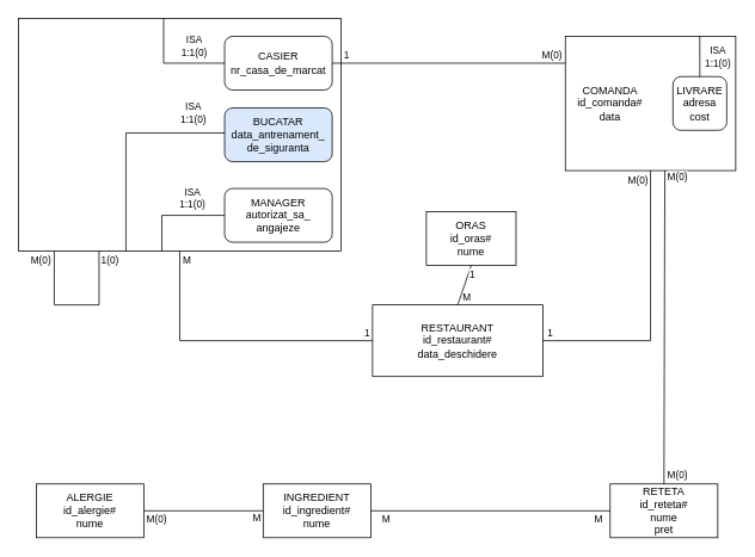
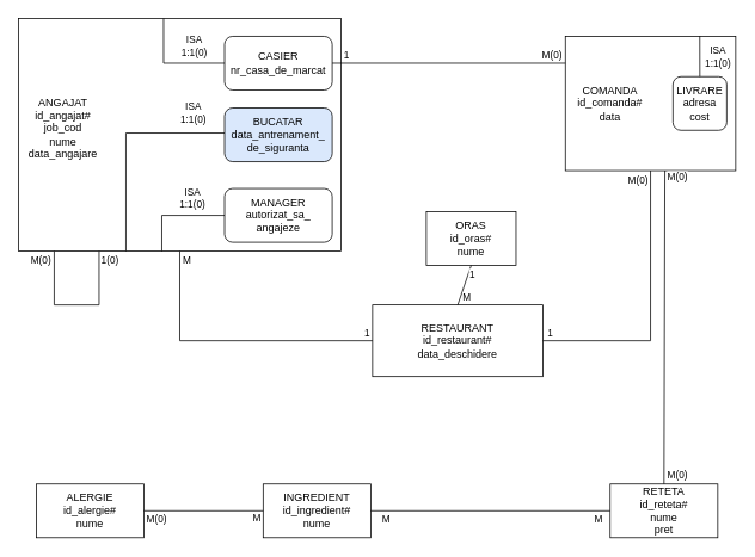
  <mxCell id="0" />
  <mxCell id="1" parent="0" />
  <mxCell id="2" value="" style="rounded=0;whiteSpace=wrap;html=1;" parent="1" vertex="1"><mxGeometry x="20" y="20" width="360" height="260" as="geometry" /></mxCell>
  <mxCell id="3" value="&lt;div&gt;CASIER&lt;/div&gt;&lt;div&gt;nr_casa_de_marcat&lt;br&gt;&lt;/div&gt;" style="rounded=1;whiteSpace=wrap;html=1;" parent="1" vertex="1"><mxGeometry x="250" y="40" width="120" height="60" as="geometry" /></mxCell>
  <mxCell id="4" value="&lt;div&gt;BUCATAR&lt;/div&gt;&lt;div&gt;data_antrenament_&lt;/div&gt;&lt;div&gt;de_siguranta&lt;br&gt;&lt;/div&gt;" style="rounded=1;whiteSpace=wrap;html=1;fillColor=#dae8fc;" parent="1" vertex="1"><mxGeometry x="250" y="120" width="120" height="60" as="geometry" /></mxCell>
  <mxCell id="5" value="&lt;div&gt;MANAGER&lt;/div&gt;&lt;div&gt;autorizat_sa_&lt;/div&gt;&lt;div&gt;angajeze&lt;br&gt;&lt;/div&gt;" style="rounded=1;whiteSpace=wrap;html=1;" parent="1" vertex="1"><mxGeometry x="250" y="210" width="120" height="60" as="geometry" /></mxCell>
+ <mxCell id="6" value="&lt;div&gt;ANGAJAT&lt;/div&gt;&lt;div&gt;id_angajat#&lt;/div&gt;&lt;div&gt;job_cod&lt;/div&gt;&lt;div&gt;nume&lt;/div&gt;&lt;div&gt;data_angajare&lt;/div&gt;&lt;div&gt;&lt;br&gt;&lt;/div&gt;" style="text;html=1;strokeColor=none;fillColor=none;align=center;verticalAlign=middle;whiteSpace=wrap;rounded=0;" parent="1" vertex="1"><mxGeometry x="40" y="40" width="60" height="220" as="geometry" /></mxCell>
  <mxCell id="7" value="" style="endArrow=none;html=1;rounded=0;exitX=0;exitY=0.5;exitDx=0;exitDy=0;" parent="1" source="3" edge="1"><mxGeometry width="50" height="50" relative="1" as="geometry"><mxPoint x="380" y="350" as="sourcePoint" /><mxPoint x="182" y="20" as="targetPoint" /><Array as="points"><mxPoint x="182" y="70" /></Array></mxGeometry></mxCell>
  <mxCell id="8" value="&lt;div&gt;ISA&lt;/div&gt;&lt;div&gt;1:1(0)&lt;/div&gt;" style="edgeLabel;html=1;align=center;verticalAlign=middle;resizable=0;points=[];" parent="7" vertex="1" connectable="0"><mxGeometry x="-0.118" y="-2" relative="1" as="geometry"><mxPoint x="17" y="-18" as="offset" /></mxGeometry></mxCell>
  <mxCell id="9" value="" style="endArrow=none;html=1;rounded=0;" parent="1" edge="1"><mxGeometry width="50" height="50" relative="1" as="geometry"><mxPoint x="250" y="148" as="sourcePoint" /><mxPoint x="140" y="280" as="targetPoint" /><Array as="points"><mxPoint x="140" y="148" /></Array></mxGeometry></mxCell>
  <mxCell id="10" value="&lt;div&gt;ISA&lt;/div&gt;&lt;div&gt;1:1(0)&lt;/div&gt;" style="edgeLabel;html=1;align=center;verticalAlign=middle;resizable=0;points=[];" parent="9" vertex="1" connectable="0"><mxGeometry x="-0.118" y="-2" relative="1" as="geometry"><mxPoint x="71" y="-21" as="offset" /></mxGeometry></mxCell>
  <mxCell id="11" value="" style="endArrow=none;html=1;rounded=0;exitX=0;exitY=0.5;exitDx=0;exitDy=0;" parent="1" source="5" edge="1"><mxGeometry width="50" height="50" relative="1" as="geometry"><mxPoint x="250" y="238" as="sourcePoint" /><mxPoint x="180" y="280" as="targetPoint" /><Array as="points"><mxPoint x="180" y="240" /></Array></mxGeometry></mxCell>
  <mxCell id="12" value="&lt;div&gt;ISA&lt;/div&gt;&lt;div&gt;1:1(0)&lt;/div&gt;" style="edgeLabel;html=1;align=center;verticalAlign=middle;resizable=0;points=[];" parent="11" vertex="1" connectable="0"><mxGeometry x="-0.118" y="-2" relative="1" as="geometry"><mxPoint x="12" y="-18" as="offset" /></mxGeometry></mxCell>
  <mxCell id="13" value="&lt;div&gt;RESTAURANT&lt;/div&gt;&lt;div&gt;id_restaurant#&lt;/div&gt;&lt;div&gt;data_deschidere&lt;br&gt;&lt;/div&gt;" style="rounded=0;whiteSpace=wrap;html=1;" parent="1" vertex="1"><mxGeometry x="415" y="340" width="190" height="80" as="geometry" /></mxCell>
  <mxCell id="14" value="" style="rounded=0;whiteSpace=wrap;html=1;" parent="1" vertex="1"><mxGeometry x="630" y="40" width="190" height="150" as="geometry" /></mxCell>
  <mxCell id="15" value="" style="endArrow=none;html=1;rounded=0;entryX=1;entryY=0.5;entryDx=0;entryDy=0;" parent="1" target="3" edge="1"><mxGeometry width="50" height="50" relative="1" as="geometry"><mxPoint x="630" y="70" as="sourcePoint" /><mxPoint x="370" y="80" as="targetPoint" /></mxGeometry></mxCell>
  <mxCell id="16" value="M(0)" style="edgeLabel;html=1;align=center;verticalAlign=middle;resizable=0;points=[];" parent="15" vertex="1" connectable="0"><mxGeometry x="0.784" y="-1" relative="1" as="geometry"><mxPoint x="216" y="-9" as="offset" /></mxGeometry></mxCell>
  <mxCell id="17" value="1" style="edgeLabel;html=1;align=center;verticalAlign=middle;resizable=0;points=[];" parent="15" vertex="1" connectable="0"><mxGeometry x="-0.776" y="-2" relative="1" as="geometry"><mxPoint x="-216" y="-8" as="offset" /></mxGeometry></mxCell>
  <mxCell id="18" value="" style="endArrow=none;html=1;rounded=0;entryX=0.5;entryY=1;entryDx=0;entryDy=0;exitX=1;exitY=0.5;exitDx=0;exitDy=0;" parent="1" edge="1"><mxGeometry width="50" height="50" relative="1" as="geometry"><mxPoint x="605" y="380" as="sourcePoint" /><mxPoint x="725" y="190" as="targetPoint" /><Array as="points"><mxPoint x="725" y="380" /></Array></mxGeometry></mxCell>
  <mxCell id="19" value="1" style="edgeLabel;html=1;align=center;verticalAlign=middle;resizable=0;points=[];" parent="18" vertex="1" connectable="0"><mxGeometry x="0.64" relative="1" as="geometry"><mxPoint x="-113" y="124" as="offset" /></mxGeometry></mxCell>
  <mxCell id="20" value="M(0)" style="edgeLabel;html=1;align=center;verticalAlign=middle;resizable=0;points=[];" parent="18" vertex="1" connectable="0"><mxGeometry x="-0.76" y="-1" relative="1" as="geometry"><mxPoint x="68" y="-181" as="offset" /></mxGeometry></mxCell>
  <mxCell id="21" value="&lt;div&gt;RETETA&lt;/div&gt;&lt;div&gt;id_reteta#&lt;/div&gt;&lt;div&gt;nume&lt;/div&gt;&lt;div&gt;pret&lt;br&gt;&lt;/div&gt;" style="rounded=0;whiteSpace=wrap;html=1;" parent="1" vertex="1"><mxGeometry x="680" y="540" width="120" height="60" as="geometry" /></mxCell>
  <mxCell id="22" value="&lt;div&gt;ORAS&lt;/div&gt;&lt;div&gt;id_oras#&lt;/div&gt;&lt;div&gt;nume&lt;br&gt;&lt;/div&gt;" style="rounded=0;whiteSpace=wrap;html=1;" parent="1" vertex="1"><mxGeometry x="475" y="236" width="100" height="60" as="geometry" /></mxCell>
  <mxCell id="23" value="" style="endArrow=none;html=1;rounded=0;entryX=0.5;entryY=1;entryDx=0;entryDy=0;exitX=0.5;exitY=0;exitDx=0;exitDy=0;" parent="1" source="13" target="22" edge="1"><mxGeometry width="50" height="50" relative="1" as="geometry"><mxPoint x="390" y="410" as="sourcePoint" /><mxPoint x="440" y="360" as="targetPoint" /></mxGeometry></mxCell>
  <mxCell id="24" value="1" style="edgeLabel;html=1;align=center;verticalAlign=middle;resizable=0;points=[];" parent="23" vertex="1" connectable="0"><mxGeometry x="0.4" y="-1" relative="1" as="geometry"><mxPoint x="4" y="-4" as="offset" /></mxGeometry></mxCell>
  <mxCell id="25" value="M" style="edgeLabel;html=1;align=center;verticalAlign=middle;resizable=0;points=[];" parent="23" vertex="1" connectable="0"><mxGeometry x="-0.52" y="-1" relative="1" as="geometry"><mxPoint x="5" y="2" as="offset" /></mxGeometry></mxCell>
  <mxCell id="26" value="&lt;div&gt;INGREDIENT&lt;/div&gt;&lt;div&gt;id_ingredient#&lt;/div&gt;&lt;div&gt;nume&lt;br&gt;&lt;/div&gt;" style="rounded=0;whiteSpace=wrap;html=1;" parent="1" vertex="1"><mxGeometry x="293" y="540" width="120" height="60" as="geometry" /></mxCell>
  <mxCell id="27" value="" style="endArrow=none;html=1;rounded=0;entryX=0;entryY=0.5;entryDx=0;entryDy=0;exitX=1;exitY=0.5;exitDx=0;exitDy=0;" parent="1" source="26" target="21" edge="1"><mxGeometry width="50" height="50" relative="1" as="geometry"><mxPoint x="390" y="430" as="sourcePoint" /><mxPoint x="440" y="380" as="targetPoint" /></mxGeometry></mxCell>
  <mxCell id="28" value="M" style="edgeLabel;html=1;align=center;verticalAlign=middle;resizable=0;points=[];" parent="27" vertex="1" connectable="0"><mxGeometry x="-0.864" y="-3" relative="1" as="geometry"><mxPoint x="-2" y="5" as="offset" /></mxGeometry></mxCell>
  <mxCell id="29" value="M" style="edgeLabel;html=1;align=center;verticalAlign=middle;resizable=0;points=[];" parent="27" vertex="1" connectable="0"><mxGeometry x="0.893" y="2" relative="1" as="geometry"><mxPoint y="11" as="offset" /></mxGeometry></mxCell>
  <mxCell id="30" value="" style="endArrow=none;html=1;rounded=0;entryX=0.5;entryY=1;entryDx=0;entryDy=0;exitX=0;exitY=0.5;exitDx=0;exitDy=0;" parent="1" edge="1"><mxGeometry width="50" height="50" relative="1" as="geometry"><mxPoint x="415" y="380" as="sourcePoint" /><mxPoint x="200" y="280" as="targetPoint" /><Array as="points"><mxPoint x="200" y="380" /></Array></mxGeometry></mxCell>
  <mxCell id="31" value="1" style="edgeLabel;html=1;align=center;verticalAlign=middle;resizable=0;points=[];" parent="30" vertex="1" connectable="0"><mxGeometry x="-0.886" y="3" relative="1" as="geometry"><mxPoint x="11" y="-13" as="offset" /></mxGeometry></mxCell>
  <mxCell id="32" value="M" style="edgeLabel;html=1;align=center;verticalAlign=middle;resizable=0;points=[];" parent="30" vertex="1" connectable="0"><mxGeometry x="0.886" y="-2" relative="1" as="geometry"><mxPoint x="5" y="-9" as="offset" /></mxGeometry></mxCell>
  <mxCell id="33" value="" style="endArrow=none;html=1;rounded=0;entryX=0.25;entryY=1;entryDx=0;entryDy=0;" parent="1" target="2" edge="1"><mxGeometry width="50" height="50" relative="1" as="geometry"><mxPoint x="60" y="280" as="sourcePoint" /><mxPoint x="110" y="290" as="targetPoint" /><Array as="points"><mxPoint x="60" y="340" /><mxPoint x="110" y="340" /></Array></mxGeometry></mxCell>
  <mxCell id="34" value="1(0)" style="edgeLabel;html=1;align=center;verticalAlign=middle;resizable=0;points=[];" parent="33" vertex="1" connectable="0"><mxGeometry x="0.8" relative="1" as="geometry"><mxPoint x="12" y="-7" as="offset" /></mxGeometry></mxCell>
  <mxCell id="35" value="M(0)" style="edgeLabel;html=1;align=center;verticalAlign=middle;resizable=0;points=[];" parent="33" vertex="1" connectable="0"><mxGeometry x="-0.871" y="-2" relative="1" as="geometry"><mxPoint x="-14" y="-1" as="offset" /></mxGeometry></mxCell>
  <mxCell id="36" value="&lt;div&gt;ALERGIE&lt;/div&gt;&lt;div&gt;id_alergie#&lt;/div&gt;&lt;div&gt;nume&lt;br&gt;&lt;/div&gt;" style="rounded=0;whiteSpace=wrap;html=1;" parent="1" vertex="1"><mxGeometry x="40" y="540" width="120" height="60" as="geometry" /></mxCell>
  <mxCell id="37" value="" style="endArrow=none;html=1;rounded=0;entryX=1;entryY=0.5;entryDx=0;entryDy=0;exitX=0;exitY=0.5;exitDx=0;exitDy=0;" parent="1" source="26" target="36" edge="1"><mxGeometry width="50" height="50" relative="1" as="geometry"><mxPoint x="221" y="600" as="sourcePoint" /><mxPoint x="221" y="700" as="targetPoint" /></mxGeometry></mxCell>
  <mxCell id="38" value="M" style="edgeLabel;html=1;align=center;verticalAlign=middle;resizable=0;points=[];" parent="37" vertex="1" connectable="0"><mxGeometry x="-0.76" y="-1" relative="1" as="geometry"><mxPoint x="8" y="8" as="offset" /></mxGeometry></mxCell>
  <mxCell id="39" value="M(0)" style="edgeLabel;html=1;align=center;verticalAlign=middle;resizable=0;points=[];" parent="37" vertex="1" connectable="0"><mxGeometry x="0.68" y="-1" relative="1" as="geometry"><mxPoint x="-8" y="9" as="offset" /></mxGeometry></mxCell>
  <mxCell id="40" value="" style="endArrow=none;html=1;rounded=0;exitX=0.5;exitY=0;exitDx=0;exitDy=0;" edge="1" parent="1" source="21"><mxGeometry width="50" height="50" relative="1" as="geometry"><mxPoint x="741" y="430" as="sourcePoint" /><mxPoint x="741" y="190" as="targetPoint" /></mxGeometry></mxCell>
  <mxCell id="41" value="M(0)" style="edgeLabel;html=1;align=center;verticalAlign=middle;resizable=0;points=[];" vertex="1" connectable="0" parent="40"><mxGeometry x="-0.113" y="2" relative="1" as="geometry"><mxPoint x="16" y="-188" as="offset" /></mxGeometry></mxCell>
  <mxCell id="42" value="M(0)" style="edgeLabel;html=1;align=center;verticalAlign=middle;resizable=0;points=[];" vertex="1" connectable="0" parent="40"><mxGeometry x="-0.908" y="-2" relative="1" as="geometry"><mxPoint x="12" y="5" as="offset" /></mxGeometry></mxCell>
  <mxCell id="43" value="&lt;div style=&quot;border-color: var(--border-color);&quot;&gt;COMANDA&lt;/div&gt;&lt;div style=&quot;border-color: var(--border-color);&quot;&gt;id_comanda#&lt;/div&gt;&lt;div style=&quot;border-color: var(--border-color);&quot;&gt;data&lt;/div&gt;" style="text;html=1;strokeColor=none;fillColor=none;align=center;verticalAlign=middle;whiteSpace=wrap;rounded=0;" vertex="1" parent="1"><mxGeometry x="650" y="100" width="60" height="30" as="geometry" /></mxCell>
  <mxCell id="44" value="&lt;div&gt;LIVRARE&lt;/div&gt;&lt;div&gt;adresa&lt;br&gt;&lt;/div&gt;&lt;div&gt;cost&lt;/div&gt;" style="rounded=1;whiteSpace=wrap;html=1;" vertex="1" parent="1"><mxGeometry x="750" y="85" width="60" height="60" as="geometry" /></mxCell>
  <mxCell id="45" value="" style="endArrow=none;html=1;rounded=0;exitX=0.5;exitY=0;exitDx=0;exitDy=0;entryX=0.789;entryY=-0.002;entryDx=0;entryDy=0;entryPerimeter=0;" edge="1" parent="1" source="44" target="14"><mxGeometry width="50" height="50" relative="1" as="geometry"><mxPoint x="760" y="36" as="sourcePoint" /><mxPoint x="810" y="-14" as="targetPoint" /></mxGeometry></mxCell>
  <mxCell id="46" value="ISA&lt;br&gt;1:1(0)" style="edgeLabel;html=1;align=center;verticalAlign=middle;resizable=0;points=[];" vertex="1" connectable="0" parent="45"><mxGeometry x="0.025" y="1" relative="1" as="geometry"><mxPoint x="21" as="offset" /></mxGeometry></mxCell>
